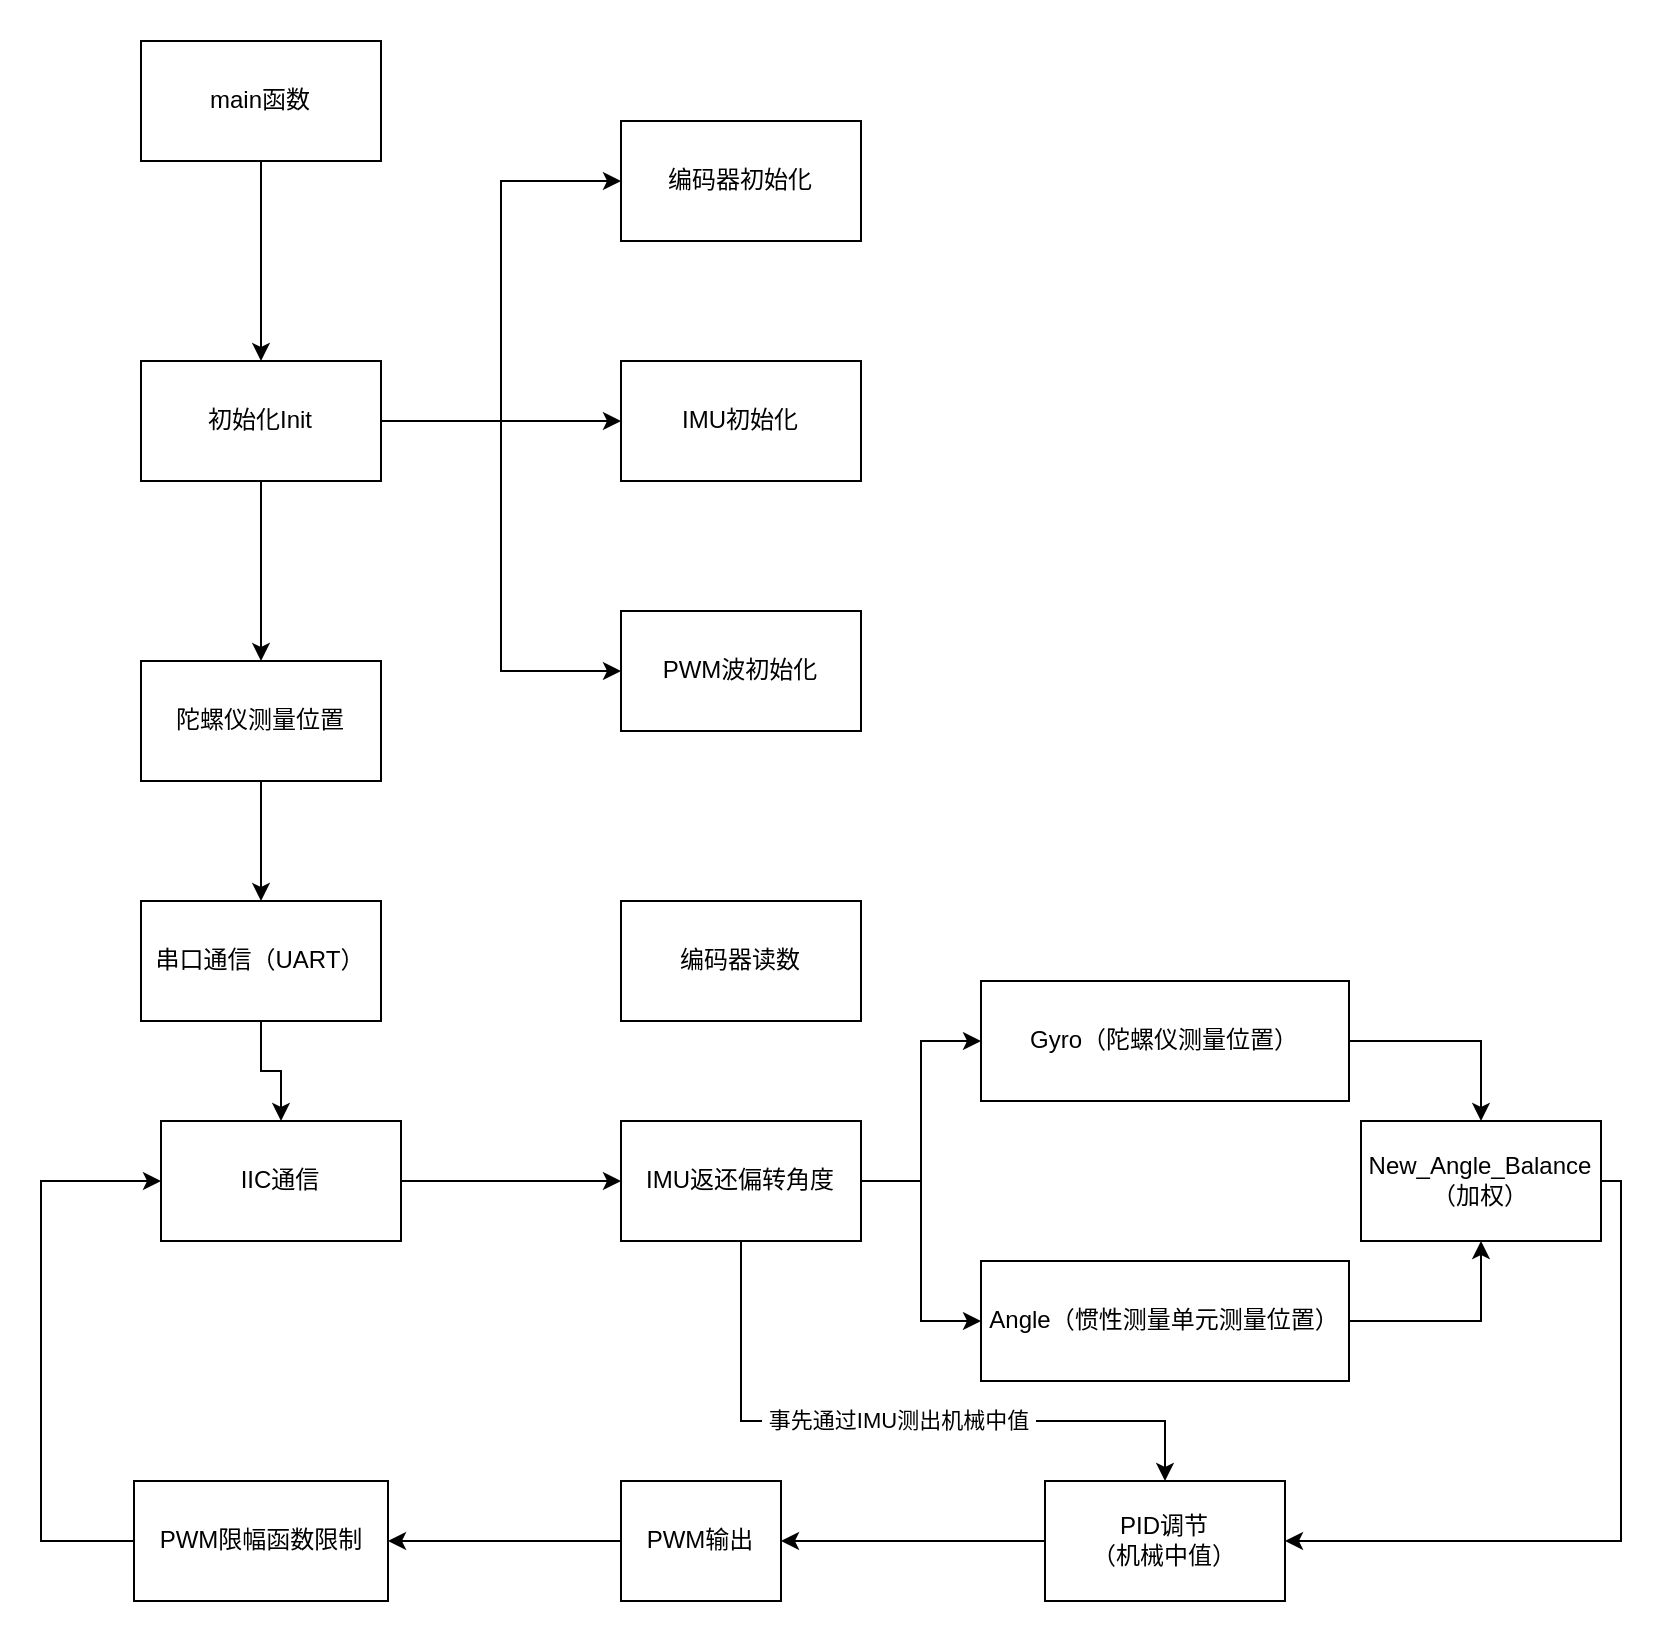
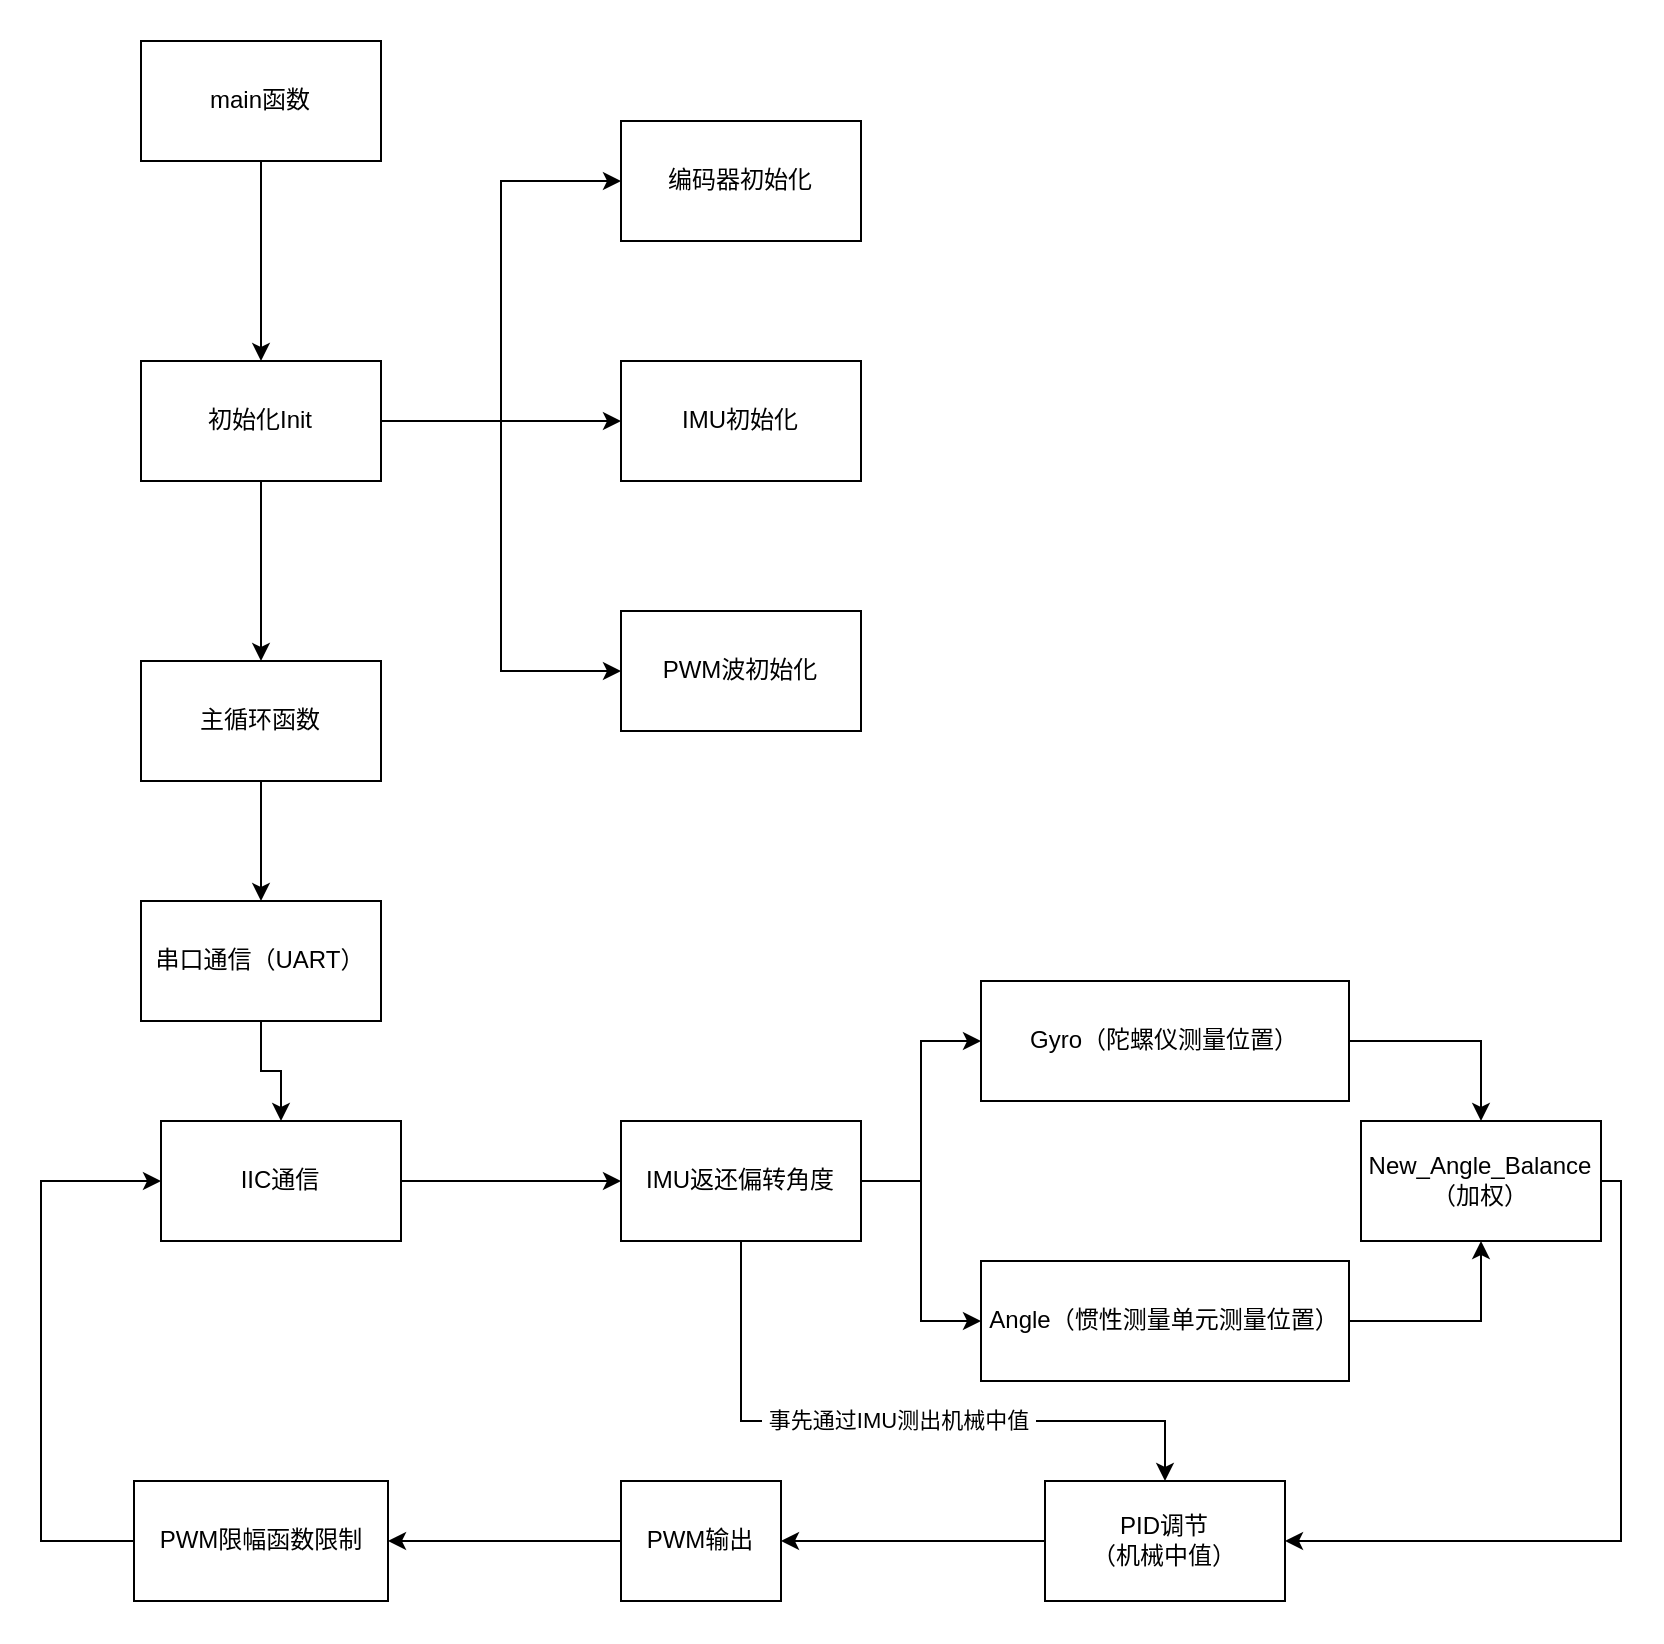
  <mxCell id="0" />
  <mxCell id="1" parent="0" />
  <mxCell id="2" style="edgeStyle=orthogonalEdgeStyle;rounded=0;orthogonalLoop=1;jettySize=auto;html=1;entryX=0.5;entryY=0;entryDx=0;entryDy=0;" parent="1" source="3" target="10" edge="1"><mxGeometry relative="1" as="geometry" /></mxCell>
  <mxCell id="3" value="main函数" style="rounded=0;whiteSpace=wrap;html=1;" parent="1" vertex="1"><mxGeometry x="70" y="20" width="120" height="60" as="geometry" /></mxCell>
  <mxCell id="4" style="edgeStyle=orthogonalEdgeStyle;rounded=0;orthogonalLoop=1;jettySize=auto;html=1;entryX=0.5;entryY=0;entryDx=0;entryDy=0;" parent="1" source="5" target="15" edge="1"><mxGeometry relative="1" as="geometry" /></mxCell>
- <mxCell id="5" value="陀螺仪测量位置" style="rounded=0;whiteSpace=wrap;html=1;" parent="1" vertex="1"><mxGeometry x="70" y="330" width="120" height="60" as="geometry" /></mxCell>
+ <mxCell id="5" value="主循环函数" style="rounded=0;whiteSpace=wrap;html=1;" parent="1" vertex="1"><mxGeometry x="70" y="330" width="120" height="60" as="geometry" /></mxCell>
  <mxCell id="6" style="edgeStyle=orthogonalEdgeStyle;rounded=0;orthogonalLoop=1;jettySize=auto;html=1;" parent="1" source="10" target="11" edge="1"><mxGeometry relative="1" as="geometry" /></mxCell>
  <mxCell id="7" style="edgeStyle=orthogonalEdgeStyle;rounded=0;orthogonalLoop=1;jettySize=auto;html=1;exitX=1;exitY=0.5;exitDx=0;exitDy=0;entryX=0;entryY=0.5;entryDx=0;entryDy=0;" parent="1" source="10" target="13" edge="1"><mxGeometry relative="1" as="geometry" /></mxCell>
  <mxCell id="8" style="edgeStyle=orthogonalEdgeStyle;rounded=0;orthogonalLoop=1;jettySize=auto;html=1;exitX=1;exitY=0.5;exitDx=0;exitDy=0;entryX=0;entryY=0.5;entryDx=0;entryDy=0;" parent="1" source="10" target="12" edge="1"><mxGeometry relative="1" as="geometry"><Array as="points"><mxPoint x="250" y="210" /><mxPoint x="250" y="90" /></Array></mxGeometry></mxCell>
  <mxCell id="9" style="edgeStyle=orthogonalEdgeStyle;rounded=0;orthogonalLoop=1;jettySize=auto;html=1;entryX=0.5;entryY=0;entryDx=0;entryDy=0;" parent="1" source="10" target="5" edge="1"><mxGeometry relative="1" as="geometry" /></mxCell>
  <mxCell id="10" value="初始化Init" style="rounded=0;whiteSpace=wrap;html=1;" parent="1" vertex="1"><mxGeometry x="70" y="180" width="120" height="60" as="geometry" /></mxCell>
  <mxCell id="11" value="IMU初始化" style="rounded=0;whiteSpace=wrap;html=1;" parent="1" vertex="1"><mxGeometry x="310" y="180" width="120" height="60" as="geometry" /></mxCell>
  <mxCell id="12" value="编码器初始化" style="rounded=0;whiteSpace=wrap;html=1;" parent="1" vertex="1"><mxGeometry x="310" y="60" width="120" height="60" as="geometry" /></mxCell>
  <mxCell id="13" value="PWM波初始化" style="rounded=0;whiteSpace=wrap;html=1;" parent="1" vertex="1"><mxGeometry x="310" y="305" width="120" height="60" as="geometry" /></mxCell>
  <mxCell id="14" style="edgeStyle=orthogonalEdgeStyle;rounded=0;orthogonalLoop=1;jettySize=auto;html=1;" parent="1" source="15" target="18" edge="1"><mxGeometry relative="1" as="geometry" /></mxCell>
  <mxCell id="15" value="串口通信（UART）" style="rounded=0;whiteSpace=wrap;html=1;" parent="1" vertex="1"><mxGeometry x="70" y="450" width="120" height="60" as="geometry" /></mxCell>
- <mxCell id="16" value="编码器读数" style="rounded=0;whiteSpace=wrap;html=1;" parent="1" vertex="1"><mxGeometry x="310" y="450" width="120" height="60" as="geometry" /></mxCell>
  <mxCell id="17" style="edgeStyle=orthogonalEdgeStyle;rounded=0;orthogonalLoop=1;jettySize=auto;html=1;entryX=0;entryY=0.5;entryDx=0;entryDy=0;" parent="1" source="18" target="23" edge="1"><mxGeometry relative="1" as="geometry" /></mxCell>
  <mxCell id="18" value="IIC通信" style="rounded=0;whiteSpace=wrap;html=1;" parent="1" vertex="1"><mxGeometry x="80" y="560" width="120" height="60" as="geometry" /></mxCell>
  <mxCell id="19" style="edgeStyle=orthogonalEdgeStyle;rounded=0;orthogonalLoop=1;jettySize=auto;html=1;entryX=0;entryY=0.5;entryDx=0;entryDy=0;" edge="1" parent="1" source="23" target="25"><mxGeometry relative="1" as="geometry" /></mxCell>
  <mxCell id="20" style="edgeStyle=orthogonalEdgeStyle;rounded=0;orthogonalLoop=1;jettySize=auto;html=1;entryX=0;entryY=0.5;entryDx=0;entryDy=0;" edge="1" parent="1" source="23" target="27"><mxGeometry relative="1" as="geometry" /></mxCell>
  <mxCell id="21" style="edgeStyle=orthogonalEdgeStyle;rounded=0;orthogonalLoop=1;jettySize=auto;html=1;entryX=0.5;entryY=0;entryDx=0;entryDy=0;" edge="1" parent="1" source="23" target="31"><mxGeometry relative="1" as="geometry"><Array as="points"><mxPoint x="370" y="710" /><mxPoint x="582" y="710" /></Array></mxGeometry></mxCell>
  <mxCell id="22" value="&amp;nbsp;事先通过IMU测出机械中值&amp;nbsp;" style="edgeLabel;html=1;align=center;verticalAlign=middle;resizable=0;points=[];" vertex="1" connectable="0" parent="21"><mxGeometry x="0.012" y="1" relative="1" as="geometry"><mxPoint as="offset" /></mxGeometry></mxCell>
  <mxCell id="23" value="IMU返还偏转角度" style="rounded=0;whiteSpace=wrap;html=1;" parent="1" vertex="1"><mxGeometry x="310" y="560" width="120" height="60" as="geometry" /></mxCell>
  <mxCell id="24" style="edgeStyle=orthogonalEdgeStyle;rounded=0;orthogonalLoop=1;jettySize=auto;html=1;entryX=0.5;entryY=0;entryDx=0;entryDy=0;" edge="1" parent="1" source="25" target="29"><mxGeometry relative="1" as="geometry" /></mxCell>
  <mxCell id="25" value="Gyro（陀螺仪测量位置）" style="rounded=0;whiteSpace=wrap;html=1;imageWidth=24;" vertex="1" parent="1"><mxGeometry x="490" y="490" width="184" height="60" as="geometry" /></mxCell>
  <mxCell id="26" style="edgeStyle=orthogonalEdgeStyle;rounded=0;orthogonalLoop=1;jettySize=auto;html=1;entryX=0.5;entryY=1;entryDx=0;entryDy=0;" edge="1" parent="1" source="27" target="29"><mxGeometry relative="1" as="geometry" /></mxCell>
  <mxCell id="27" value="Angle（惯性测量单元测量位置）" style="rounded=0;whiteSpace=wrap;html=1;" vertex="1" parent="1"><mxGeometry x="490" y="630" width="184" height="60" as="geometry" /></mxCell>
  <mxCell id="28" style="edgeStyle=orthogonalEdgeStyle;rounded=0;orthogonalLoop=1;jettySize=auto;html=1;entryX=1;entryY=0.5;entryDx=0;entryDy=0;" edge="1" parent="1" source="29" target="31"><mxGeometry relative="1" as="geometry"><Array as="points"><mxPoint x="810" y="590" /><mxPoint x="810" y="770" /></Array></mxGeometry></mxCell>
  <mxCell id="29" value="New_Angle_Balance&lt;br&gt;（加权）" style="rounded=0;whiteSpace=wrap;html=1;" vertex="1" parent="1"><mxGeometry x="680" y="560" width="120" height="60" as="geometry" /></mxCell>
  <mxCell id="30" style="edgeStyle=orthogonalEdgeStyle;rounded=0;orthogonalLoop=1;jettySize=auto;html=1;entryX=1;entryY=0.5;entryDx=0;entryDy=0;" edge="1" parent="1" source="31" target="35"><mxGeometry relative="1" as="geometry" /></mxCell>
  <mxCell id="31" value="PID调节&lt;br&gt;（机械中值）" style="rounded=0;whiteSpace=wrap;html=1;" vertex="1" parent="1"><mxGeometry x="522" y="740" width="120" height="60" as="geometry" /></mxCell>
  <mxCell id="32" style="edgeStyle=orthogonalEdgeStyle;rounded=0;orthogonalLoop=1;jettySize=auto;html=1;entryX=0;entryY=0.5;entryDx=0;entryDy=0;" edge="1" parent="1" source="33" target="18"><mxGeometry relative="1" as="geometry"><mxPoint x="20" y="610" as="targetPoint" /><Array as="points"><mxPoint x="20" y="770" /><mxPoint x="20" y="590" /></Array></mxGeometry></mxCell>
  <mxCell id="33" value="PWM限幅函数限制" style="rounded=0;whiteSpace=wrap;html=1;" vertex="1" parent="1"><mxGeometry x="66.5" y="740" width="127" height="60" as="geometry" /></mxCell>
  <mxCell id="34" style="edgeStyle=orthogonalEdgeStyle;rounded=0;orthogonalLoop=1;jettySize=auto;html=1;entryX=1;entryY=0.5;entryDx=0;entryDy=0;" edge="1" parent="1" source="35" target="33"><mxGeometry relative="1" as="geometry" /></mxCell>
  <mxCell id="35" value="PWM输出" style="rounded=0;whiteSpace=wrap;html=1;" vertex="1" parent="1"><mxGeometry x="310" y="740" width="80" height="60" as="geometry" /></mxCell>
